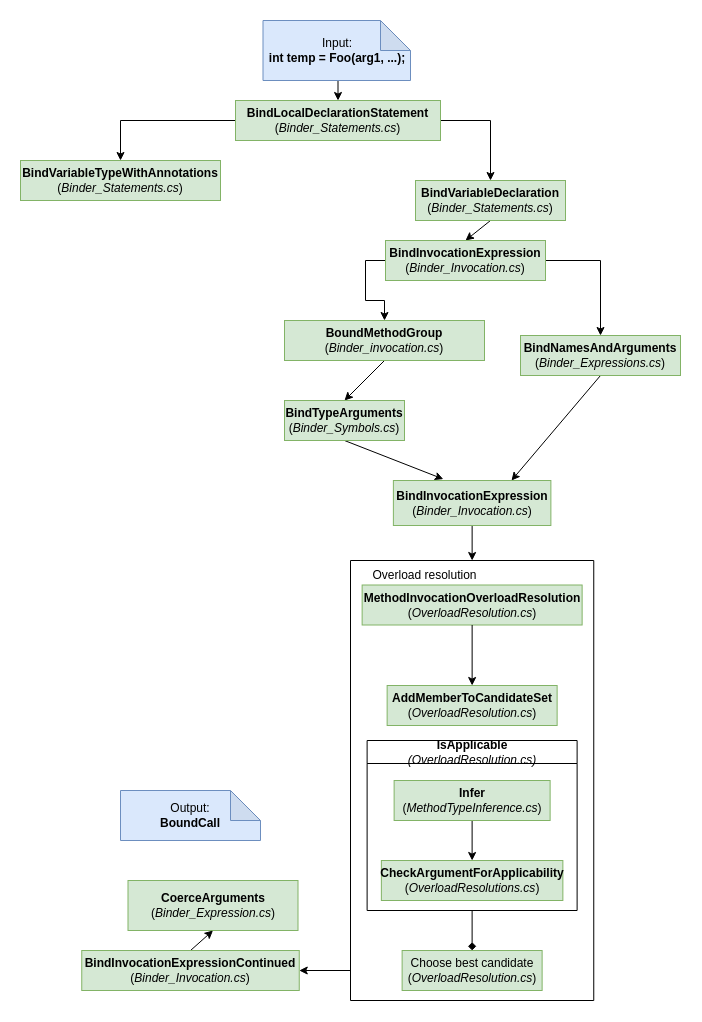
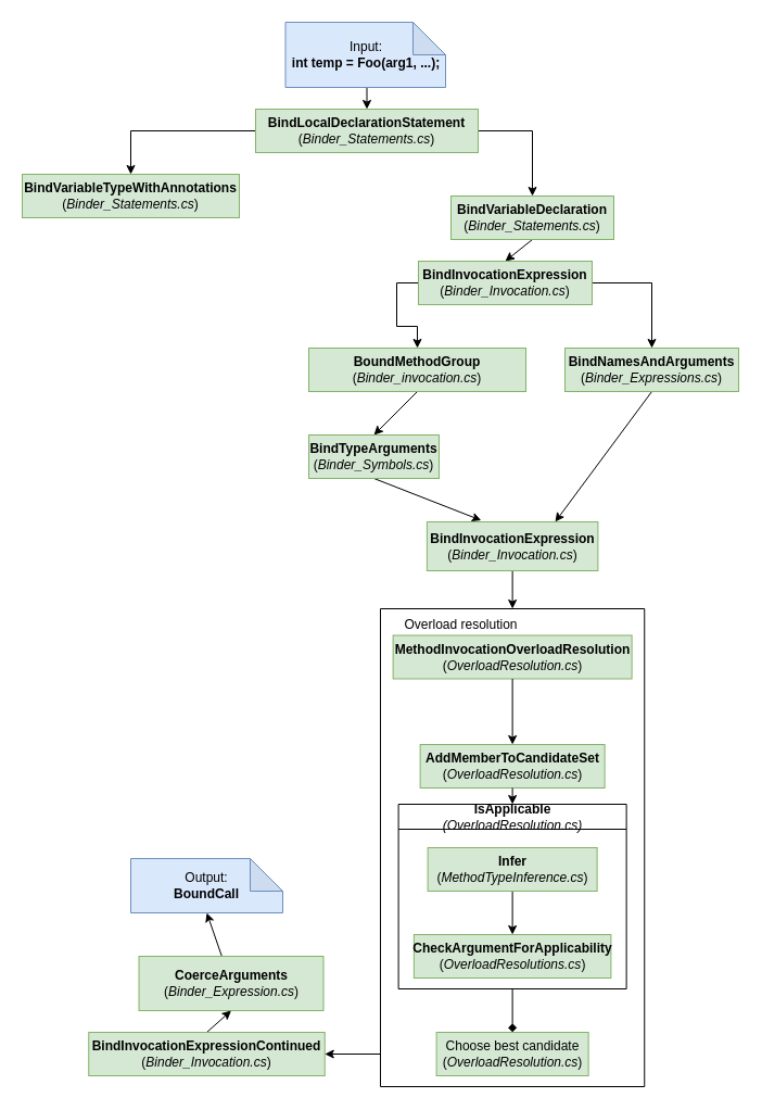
  <mxCell id="0" />
  <mxCell id="1" parent="0" />
  <mxCell id="2" style="edgeStyle=orthogonalEdgeStyle;rounded=0;orthogonalLoop=1;jettySize=auto;html=1;exitX=0.5;exitY=1;exitDx=0;exitDy=0;exitPerimeter=0;entryX=0.5;entryY=0;entryDx=0;entryDy=0;" parent="1" source="3" target="6" edge="1"><mxGeometry relative="1" as="geometry" /></mxCell>
  <mxCell id="3" value="Input:&lt;br&gt;&lt;b&gt;int temp = Foo(arg1, ...);&lt;/b&gt;" style="shape=note;whiteSpace=wrap;html=1;backgroundOutline=1;darkOpacity=0.05;fillColor=#dae8fc;strokeColor=#6c8ebf;" parent="1" vertex="1"><mxGeometry x="262.5" y="20" width="147.5" height="60" as="geometry" /></mxCell>
  <mxCell id="4" style="rounded=0;orthogonalLoop=1;jettySize=auto;html=1;exitX=0;exitY=0.5;exitDx=0;exitDy=0;entryX=0.5;entryY=0;entryDx=0;entryDy=0;edgeStyle=orthogonalEdgeStyle;" parent="1" source="6" target="7" edge="1"><mxGeometry relative="1" as="geometry" /></mxCell>
  <mxCell id="5" style="rounded=0;orthogonalLoop=1;jettySize=auto;html=1;exitX=1;exitY=0.5;exitDx=0;exitDy=0;entryX=0.5;entryY=0;entryDx=0;entryDy=0;edgeStyle=orthogonalEdgeStyle;" parent="1" source="6" target="9" edge="1"><mxGeometry relative="1" as="geometry"><mxPoint x="436.25" y="170" as="targetPoint" /></mxGeometry></mxCell>
  <mxCell id="6" value="&lt;b&gt;BindLocalDeclarationStatement&lt;/b&gt; (&lt;i&gt;Binder_Statements.cs&lt;/i&gt;)" style="rounded=0;whiteSpace=wrap;html=1;fillColor=#d5e8d4;strokeColor=#82b366;" parent="1" vertex="1"><mxGeometry x="235" y="100" width="205" height="40" as="geometry" /></mxCell>
  <mxCell id="7" value="&lt;b&gt;BindVariableTypeWithAnnotations&lt;/b&gt;&lt;br&gt;(&lt;i&gt;Binder_Statements.cs&lt;/i&gt;)" style="rounded=0;whiteSpace=wrap;html=1;fillColor=#d5e8d4;strokeColor=#82b366;" parent="1" vertex="1"><mxGeometry x="20" y="160" width="200" height="40" as="geometry" /></mxCell>
  <mxCell id="8" style="rounded=0;orthogonalLoop=1;jettySize=auto;html=1;exitX=0.5;exitY=1;exitDx=0;exitDy=0;entryX=0.5;entryY=0;entryDx=0;entryDy=0;" parent="1" source="9" target="12" edge="1"><mxGeometry relative="1" as="geometry" /></mxCell>
  <mxCell id="9" value="&lt;b&gt;BindVariableDeclaration&lt;/b&gt;&lt;br&gt;(&lt;i&gt;Binder_Statements.cs&lt;/i&gt;)" style="rounded=0;whiteSpace=wrap;html=1;fillColor=#d5e8d4;strokeColor=#82b366;" parent="1" vertex="1"><mxGeometry x="415" y="180" width="150" height="40" as="geometry" /></mxCell>
  <mxCell id="10" style="rounded=0;orthogonalLoop=1;jettySize=auto;html=1;exitX=0;exitY=0.5;exitDx=0;exitDy=0;entryX=0.5;entryY=0;entryDx=0;entryDy=0;edgeStyle=orthogonalEdgeStyle;" parent="1" source="12" target="14" edge="1"><mxGeometry relative="1" as="geometry" /></mxCell>
  <mxCell id="11" style="rounded=0;orthogonalLoop=1;jettySize=auto;html=1;exitX=1;exitY=0.5;exitDx=0;exitDy=0;entryX=0.5;entryY=0;entryDx=0;entryDy=0;edgeStyle=orthogonalEdgeStyle;" parent="1" source="12" target="16" edge="1"><mxGeometry relative="1" as="geometry" /></mxCell>
  <mxCell id="12" value="&lt;b&gt;BindInvocationExpression&lt;/b&gt;&lt;br&gt;(&lt;i&gt;Binder_Invocation.cs&lt;/i&gt;)" style="rounded=0;whiteSpace=wrap;html=1;fillColor=#d5e8d4;strokeColor=#82b366;" parent="1" vertex="1"><mxGeometry x="385" y="240" width="160" height="40" as="geometry" /></mxCell>
  <mxCell id="13" style="rounded=0;orthogonalLoop=1;jettySize=auto;html=1;exitX=0.5;exitY=1;exitDx=0;exitDy=0;entryX=0.5;entryY=0;entryDx=0;entryDy=0;" parent="1" source="14" target="20" edge="1"><mxGeometry relative="1" as="geometry" /></mxCell>
  <mxCell id="14" value="&lt;b&gt;BoundMethodGroup&lt;/b&gt;&lt;br&gt;(&lt;i&gt;Binder_invocation.cs&lt;/i&gt;)" style="rounded=0;whiteSpace=wrap;html=1;fillColor=#d5e8d4;strokeColor=#82b366;" parent="1" vertex="1"><mxGeometry x="284" y="320" width="200" height="40" as="geometry" /></mxCell>
  <mxCell id="15" style="rounded=0;orthogonalLoop=1;jettySize=auto;html=1;exitX=0.5;exitY=1;exitDx=0;exitDy=0;entryX=0.75;entryY=0;entryDx=0;entryDy=0;" parent="1" source="16" target="18" edge="1"><mxGeometry relative="1" as="geometry"><mxPoint x="610.25" y="520" as="sourcePoint" /></mxGeometry></mxCell>
- <mxCell id="16" value="&lt;b&gt;BindNamesAndArguments&lt;/b&gt;&lt;br&gt;(&lt;i&gt;Binder_Expressions.cs&lt;/i&gt;)" style="rounded=0;whiteSpace=wrap;html=1;fillColor=#d5e8d4;strokeColor=#82b366;" parent="1" vertex="1"><mxGeometry x="520" y="335" width="160" height="40" as="geometry" /></mxCell>
+ <mxCell id="16" value="&lt;b&gt;BindNamesAndArguments&lt;/b&gt;&lt;br&gt;(&lt;i&gt;Binder_Expressions.cs&lt;/i&gt;)" style="rounded=0;whiteSpace=wrap;html=1;fillColor=#d5e8d4;strokeColor=#82b366;" parent="1" vertex="1"><mxGeometry x="520" y="320" width="160" height="40" as="geometry" /></mxCell>
  <mxCell id="17" style="rounded=0;orthogonalLoop=1;jettySize=auto;html=1;exitX=0.5;exitY=1;exitDx=0;exitDy=0;entryX=0.5;entryY=0;entryDx=0;entryDy=0;" parent="1" source="18" target="26" edge="1"><mxGeometry relative="1" as="geometry" /></mxCell>
  <mxCell id="18" value="&lt;b&gt;BindInvocationExpression&lt;br&gt;&lt;/b&gt;(&lt;i&gt;Binder_Invocation.cs&lt;/i&gt;)" style="rounded=0;whiteSpace=wrap;html=1;fillColor=#d5e8d4;strokeColor=#82b366;" parent="1" vertex="1"><mxGeometry x="392.88" y="480" width="157.5" height="45" as="geometry" /></mxCell>
  <mxCell id="19" style="rounded=0;orthogonalLoop=1;jettySize=auto;html=1;exitX=0.5;exitY=1;exitDx=0;exitDy=0;entryX=0.317;entryY=-0.031;entryDx=0;entryDy=0;entryPerimeter=0;" parent="1" source="20" target="18" edge="1"><mxGeometry relative="1" as="geometry" /></mxCell>
  <mxCell id="20" value="&lt;b&gt;BindTypeArguments&lt;/b&gt;&lt;br&gt;(&lt;i&gt;Binder_Symbols.cs&lt;/i&gt;)" style="rounded=0;whiteSpace=wrap;html=1;fillColor=#d5e8d4;strokeColor=#82b366;" parent="1" vertex="1"><mxGeometry x="284" y="400" width="120" height="40" as="geometry" /></mxCell>
+ <mxCell id="21" style="rounded=0;orthogonalLoop=1;jettySize=auto;html=1;entryX=0.5;entryY=1;entryDx=0;entryDy=0;entryPerimeter=0;" parent="1" source="22" target="25" edge="1"><mxGeometry relative="1" as="geometry"><mxPoint x="258.75" y="1050" as="sourcePoint" /><mxPoint x="258.75" y="1030" as="targetPoint" /></mxGeometry></mxCell>
  <mxCell id="22" value="&lt;b&gt;CoerceArguments&lt;/b&gt;&lt;br&gt;(&lt;i&gt;Binder_Expression.cs&lt;/i&gt;)" style="rounded=0;whiteSpace=wrap;html=1;fillColor=#d5e8d4;strokeColor=#82b366;" parent="1" vertex="1"><mxGeometry x="127.5" y="880" width="170" height="50" as="geometry" /></mxCell>
  <mxCell id="23" style="rounded=0;orthogonalLoop=1;jettySize=auto;html=1;exitX=0.5;exitY=0;exitDx=0;exitDy=0;entryX=0.5;entryY=1;entryDx=0;entryDy=0;" parent="1" source="24" target="22" edge="1"><mxGeometry relative="1" as="geometry"><mxPoint x="180" y="1060" as="sourcePoint" /><mxPoint x="180" y="1030" as="targetPoint" /></mxGeometry></mxCell>
  <mxCell id="24" value="&lt;b&gt;BindInvocationExpressionContinued&lt;br&gt;&lt;/b&gt;(&lt;i&gt;Binder_Invocation.cs&lt;/i&gt;)" style="rounded=0;whiteSpace=wrap;html=1;fillColor=#d5e8d4;strokeColor=#82b366;" parent="1" vertex="1"><mxGeometry x="81.25" y="950" width="217.5" height="40" as="geometry" /></mxCell>
  <mxCell id="25" value="Output:&lt;br&gt;&lt;b&gt;BoundCall&lt;/b&gt;" style="shape=note;whiteSpace=wrap;html=1;backgroundOutline=1;darkOpacity=0.05;fillColor=#dae8fc;strokeColor=#6c8ebf;" parent="1" vertex="1"><mxGeometry x="120" y="790" width="140" height="50" as="geometry" /></mxCell>
  <mxCell id="26" value="" style="swimlane;startSize=0;" parent="1" vertex="1"><mxGeometry x="350" y="560" width="243.25" height="440" as="geometry" /></mxCell>
  <mxCell id="27" value="Overload resolution" style="text;html=1;align=center;verticalAlign=middle;resizable=0;points=[];autosize=1;strokeColor=none;fillColor=none;" parent="26" vertex="1"><mxGeometry x="9" width="130" height="30" as="geometry" /></mxCell>
  <mxCell id="28" value="&lt;b&gt;MethodInvocationOverloadResolution&lt;/b&gt;&lt;br&gt;(&lt;i&gt;OverloadResolution.cs&lt;/i&gt;)" style="rounded=0;whiteSpace=wrap;html=1;fillColor=#d5e8d4;strokeColor=#82b366;" parent="26" vertex="1"><mxGeometry x="11.63" y="24.5" width="220" height="40" as="geometry" /></mxCell>
  <mxCell id="29" value="&lt;b&gt;AddMemberToCandidateSet&lt;/b&gt;&lt;br&gt;(&lt;i&gt;OverloadResolution.cs&lt;/i&gt;)" style="rounded=0;whiteSpace=wrap;html=1;fillColor=#d5e8d4;strokeColor=#82b366;" parent="26" vertex="1"><mxGeometry x="36.63" y="125" width="170" height="40" as="geometry" /></mxCell>
  <mxCell id="30" style="rounded=0;orthogonalLoop=1;jettySize=auto;html=1;entryX=0.5;entryY=0;entryDx=0;entryDy=0;exitX=0.5;exitY=1;exitDx=0;exitDy=0;" parent="26" source="28" target="29" edge="1"><mxGeometry relative="1" as="geometry"><mxPoint x="123.25" y="80" as="sourcePoint" /></mxGeometry></mxCell>
  <mxCell id="31" value="IsApplicable&lt;br&gt;&lt;i style=&quot;font-weight: normal;&quot;&gt;(OverloadResolution.cs)&lt;/i&gt;" style="swimlane;whiteSpace=wrap;html=1;" parent="26" vertex="1"><mxGeometry x="16.62" y="180" width="210" height="170" as="geometry" /></mxCell>
  <mxCell id="32" style="rounded=0;orthogonalLoop=1;jettySize=auto;html=1;exitX=0.5;exitY=1;exitDx=0;exitDy=0;entryX=0.5;entryY=0;entryDx=0;entryDy=0;" parent="31" source="33" target="34" edge="1"><mxGeometry relative="1" as="geometry" /></mxCell>
  <mxCell id="33" value="&lt;b&gt;Infer&lt;/b&gt;&lt;br&gt;(&lt;i&gt;MethodTypeInference.cs&lt;/i&gt;)" style="rounded=0;whiteSpace=wrap;html=1;fillColor=#d5e8d4;strokeColor=#82b366;" parent="31" vertex="1"><mxGeometry x="27" y="40" width="156" height="40" as="geometry" /></mxCell>
  <mxCell id="34" value="&lt;b&gt;CheckArgumentForApplicability&lt;/b&gt;&lt;br&gt;(&lt;i&gt;OverloadResolutions.cs&lt;/i&gt;)" style="rounded=0;whiteSpace=wrap;html=1;fillColor=#d5e8d4;strokeColor=#82b366;" parent="31" vertex="1"><mxGeometry x="14.25" y="120" width="181.5" height="40" as="geometry" /></mxCell>
+ <mxCell id="35" style="rounded=0;orthogonalLoop=1;jettySize=auto;html=1;exitX=0.5;exitY=1;exitDx=0;exitDy=0;entryX=0.5;entryY=0;entryDx=0;entryDy=0;" parent="26" source="29" target="31" edge="1"><mxGeometry relative="1" as="geometry"><mxPoint x="474" y="290" as="targetPoint" /></mxGeometry></mxCell>
  <mxCell id="36" value="Choose best candidate&lt;br&gt;(&lt;i&gt;OverloadResolution.cs&lt;/i&gt;)" style="rounded=0;whiteSpace=wrap;html=1;fillColor=#d5e8d4;strokeColor=#82b366;" parent="26" vertex="1"><mxGeometry x="51.62" y="390" width="140" height="40" as="geometry" /></mxCell>
  <mxCell id="37" style="rounded=0;orthogonalLoop=1;jettySize=auto;html=1;exitX=0.5;exitY=1;exitDx=0;exitDy=0;entryX=0.5;entryY=0;entryDx=0;entryDy=0;endArrow=diamond;" parent="26" source="31" target="36" edge="1"><mxGeometry relative="1" as="geometry" /></mxCell>
  <mxCell id="38" style="rounded=0;orthogonalLoop=1;jettySize=auto;html=1;entryX=1;entryY=0.5;entryDx=0;entryDy=0;" parent="1" target="24" edge="1"><mxGeometry relative="1" as="geometry"><mxPoint x="288.75" y="1080" as="targetPoint" /><mxPoint x="350" y="970" as="sourcePoint" /></mxGeometry></mxCell>
